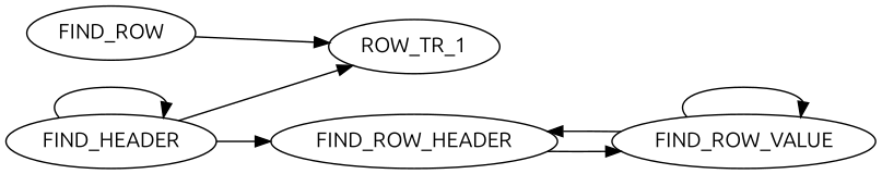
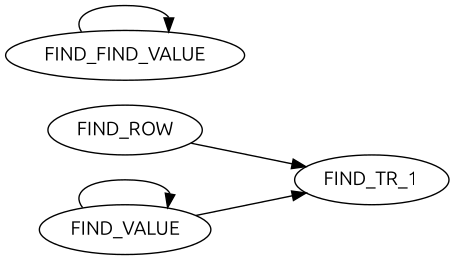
  digraph {
    fontname=Ubuntu
    rankdir=LR
    node [fontname=Ubuntu]
    edge [fontname=Ubuntu]
    n1 [label=FIND_ROW]
-   FIND_TR_1 [label=ROW_TR_1]
-   FIND_HEADER
-   FIND_ROW_HEADER
-   FIND_ROW_VALUE
+   FIND_TR_1
+   FIND_HEADER [label=FIND_VALUE]
+   FIND_ROW_VALUE [label=FIND_FIND_VALUE]
    n1 -> FIND_TR_1
    FIND_HEADER -> FIND_TR_1
    FIND_HEADER -> FIND_HEADER
-   FIND_HEADER -> FIND_ROW_HEADER
-   FIND_ROW_HEADER -> FIND_ROW_VALUE
-   FIND_ROW_VALUE -> FIND_ROW_HEADER
    FIND_ROW_VALUE -> FIND_ROW_VALUE
  }
